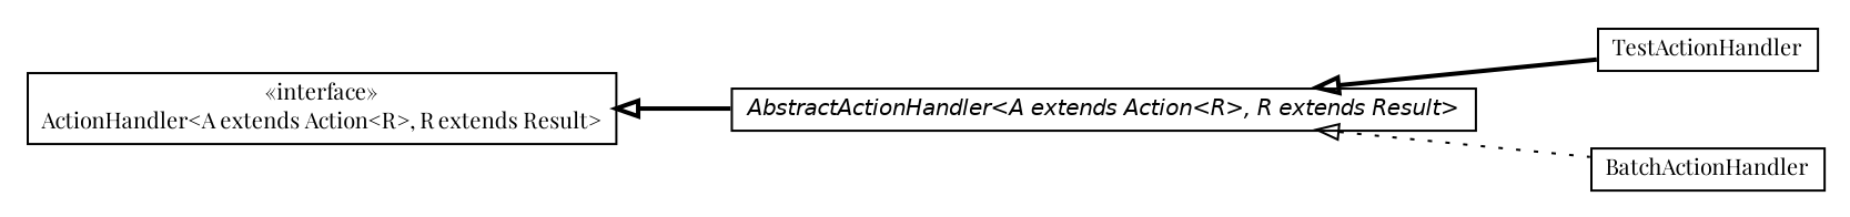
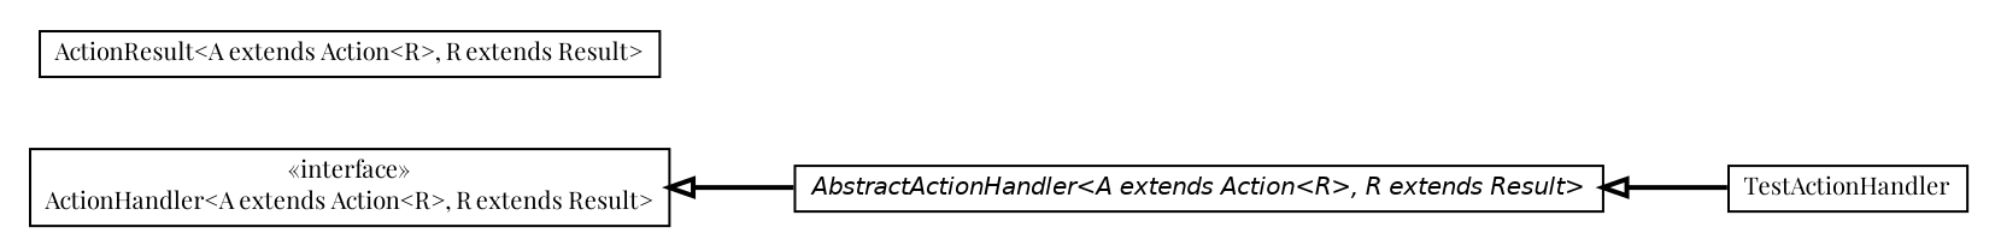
  digraph {
    nodesep=0.25
    rankdir=LR
    ranksep=0.5
    fontname="Playfair Display"
    node [fontcolor=black fontname="Playfair Display" fontsize=10.0 shape=plaintext]
    edge [arrowtail=empty dir=back fontname="Playfair Display" fontsize=10 headport=p labelfontname=Helvetica labelfontsize=10 style=bold tailport=p]
    n1 [label=<<table title="com.gwtplatform.dispatch.server.actionhandler.TestActionHandler" border="0" cellborder="1" cellspacing="0" cellpadding="2" port="p" href="./TestActionHandler.html"> 		<tr><td><table border="0" cellspacing="0" cellpadding="1"> <tr><td align="center" balign="center"> TestActionHandler </td></tr> 		</table></td></tr> 		</table>>]
    n2 [label=<<table title="com.gwtplatform.dispatch.server.actionhandler.ActionHandler" border="0" cellborder="1" cellspacing="0" cellpadding="2" port="p" href="./ActionHandler.html"> 		<tr><td><table border="0" cellspacing="0" cellpadding="1"> <tr><td align="center" balign="center"> &#171;interface&#187; </td></tr> <tr><td align="center" balign="center"> ActionHandler&lt;A extends Action&lt;R&gt;, R extends Result&gt; </td></tr> 		</table></td></tr> 		</table>>]
    n3 [label=<<table title="com.gwtplatform.dispatch.server.actionhandler.AbstractActionHandler" border="0" cellborder="1" cellspacing="0" cellpadding="2" port="p" href="./AbstractActionHandler.html"> 		<tr><td><table border="0" cellspacing="0" cellpadding="1"> <tr><td align="center" balign="center"><font face="Helvetica-Oblique"> AbstractActionHandler&lt;A extends Action&lt;R&gt;, R extends Result&gt; </font></td></tr> 		</table></td></tr> 		</table>>]
-   n5 [label=<<table title="com.gwtplatform.dispatch.server.actionhandler.BatchActionHandler" border="0" cellborder="1" cellspacing="0" cellpadding="2" port="p" href="./BatchActionHandler.html"> 		<tr><td><table border="0" cellspacing="0" cellpadding="1"> <tr><td align="center" balign="center"> BatchActionHandler </td></tr> 		</table></td></tr> 		</table>>]
+   n4 [label=<<table title="com.gwtplatform.dispatch.server.actionhandler.ActionResult" border="0" cellborder="1" cellspacing="0" cellpadding="2" port="p" href="./ActionResult.html"> 		<tr><td><table border="0" cellspacing="0" cellpadding="1"> <tr><td align="center" balign="center"> ActionResult&lt;A extends Action&lt;R&gt;, R extends Result&gt; </td></tr> 		</table></td></tr> 		</table>>]
    n2 -> n3
    n3 -> n1
-   n3 -> n5 [style=dotted]
  }
